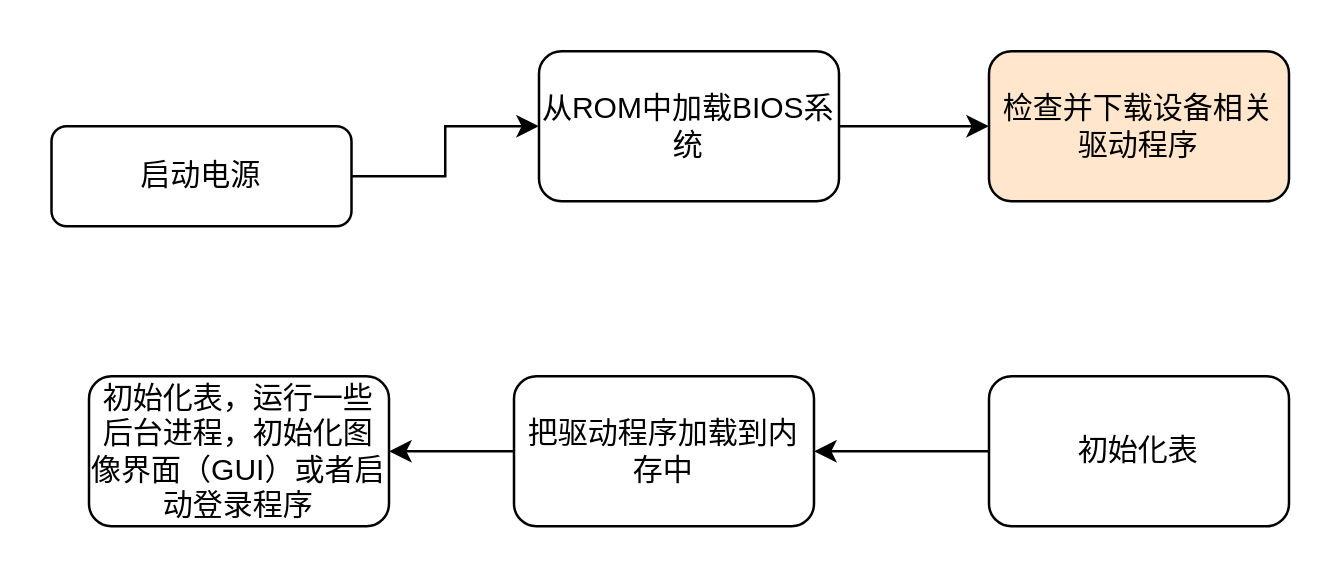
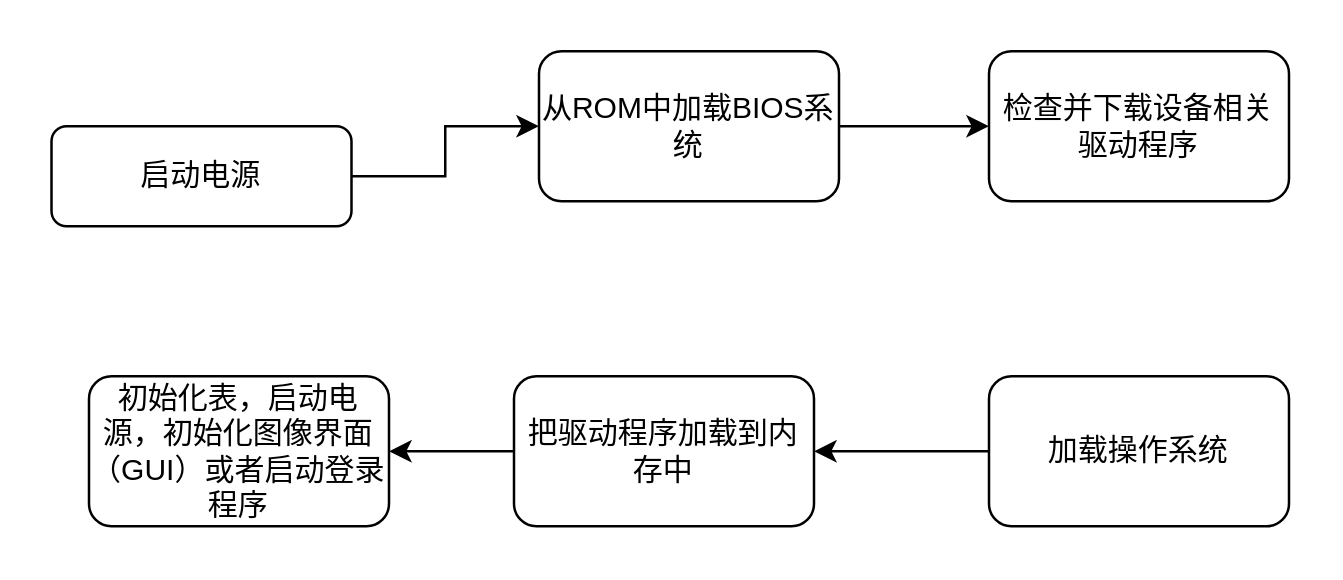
  <mxCell id="0" />
  <mxCell id="1" parent="0" />
  <mxCell id="2" value="" style="edgeStyle=orthogonalEdgeStyle;rounded=0;orthogonalLoop=1;jettySize=auto;html=1;" parent="1" source="3" target="5" edge="1"><mxGeometry relative="1" as="geometry" /></mxCell>
  <mxCell id="3" value="启动电源" style="rounded=1;whiteSpace=wrap;html=1;fontSize=12;glass=0;strokeWidth=1;shadow=0;" parent="1" vertex="1"><mxGeometry x="20" y="50" width="120" height="40" as="geometry" /></mxCell>
  <mxCell id="4" value="" style="edgeStyle=orthogonalEdgeStyle;rounded=0;orthogonalLoop=1;jettySize=auto;html=1;" parent="1" source="5" target="6" edge="1"><mxGeometry relative="1" as="geometry" /></mxCell>
  <mxCell id="5" value="从ROM中加载BIOS系统" style="rounded=1;whiteSpace=wrap;html=1;glass=0;strokeWidth=1;shadow=0;" parent="1" vertex="1"><mxGeometry x="215" y="20" width="120" height="60" as="geometry" /></mxCell>
- <mxCell id="6" value="检查并下载设备相关驱动程序" style="rounded=1;whiteSpace=wrap;html=1;glass=0;strokeWidth=1;shadow=0;fillColor=#ffe6cc;" parent="1" vertex="1"><mxGeometry x="395" y="20" width="120" height="60" as="geometry" /></mxCell>
+ <mxCell id="6" value="检查并下载设备相关驱动程序" style="rounded=1;whiteSpace=wrap;html=1;glass=0;strokeWidth=1;shadow=0;" parent="1" vertex="1"><mxGeometry x="395" y="20" width="120" height="60" as="geometry" /></mxCell>
  <mxCell id="7" value="" style="edgeStyle=orthogonalEdgeStyle;rounded=0;orthogonalLoop=1;jettySize=auto;html=1;" parent="1" source="8" target="10" edge="1"><mxGeometry relative="1" as="geometry" /></mxCell>
- <mxCell id="8" value="初始化表" style="rounded=1;whiteSpace=wrap;html=1;glass=0;strokeWidth=1;shadow=0;" parent="1" vertex="1"><mxGeometry x="395" y="150" width="120" height="60" as="geometry" /></mxCell>
+ <mxCell id="8" value="加载操作系统" style="rounded=1;whiteSpace=wrap;html=1;glass=0;strokeWidth=1;shadow=0;" parent="1" vertex="1"><mxGeometry x="395" y="150" width="120" height="60" as="geometry" /></mxCell>
  <mxCell id="9" value="" style="edgeStyle=orthogonalEdgeStyle;rounded=0;orthogonalLoop=1;jettySize=auto;html=1;" parent="1" source="10" target="11" edge="1"><mxGeometry relative="1" as="geometry" /></mxCell>
  <mxCell id="10" value="把驱动程序加载到内存中" style="rounded=1;whiteSpace=wrap;html=1;glass=0;strokeWidth=1;shadow=0;" parent="1" vertex="1"><mxGeometry x="205" y="150" width="120" height="60" as="geometry" /></mxCell>
- <mxCell id="11" value="初始化表，运行一些后台进程，初始化图像界面（GUI）或者启动登录程序" style="rounded=1;whiteSpace=wrap;html=1;glass=0;strokeWidth=1;shadow=0;" parent="1" vertex="1"><mxGeometry x="35" y="150" width="120" height="60" as="geometry" /></mxCell>
+ <mxCell id="11" value="初始化表，启动电源，初始化图像界面（GUI）或者启动登录程序" style="rounded=1;whiteSpace=wrap;html=1;glass=0;strokeWidth=1;shadow=0;" parent="1" vertex="1"><mxGeometry x="35" y="150" width="120" height="60" as="geometry" /></mxCell>
